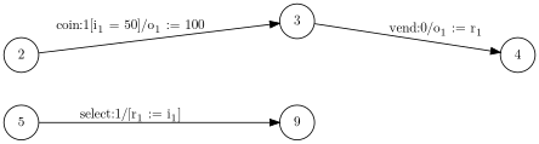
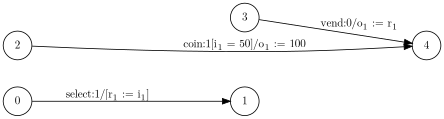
  digraph {
    fontname="Latin Modern Math"
    rankdir=LR
    node [color=black fillcolor=white fontname="Latin Modern Math" shape=circle style=filled]
    edge [fontname="Latin Modern Math"]
-   0 [label=5]
-   1 [label=9]
+   0
+   1
    2
    3
    4
    0 -> 1 [label=<select:1/&#91;r<sub>1</sub> := i<sub>1</sub>&#93;>]
-   2 -> 3 [label=<coin:1&#91;i<sub>1</sub> = 50&#93;/o<sub>1</sub> := 100>]
+   2 -> 4 [label=<coin:1&#91;i<sub>1</sub> = 50&#93;/o<sub>1</sub> := 100>]
    3 -> 4 [label=<vend:0/o<sub>1</sub> := r<sub>1</sub>>]
  }
